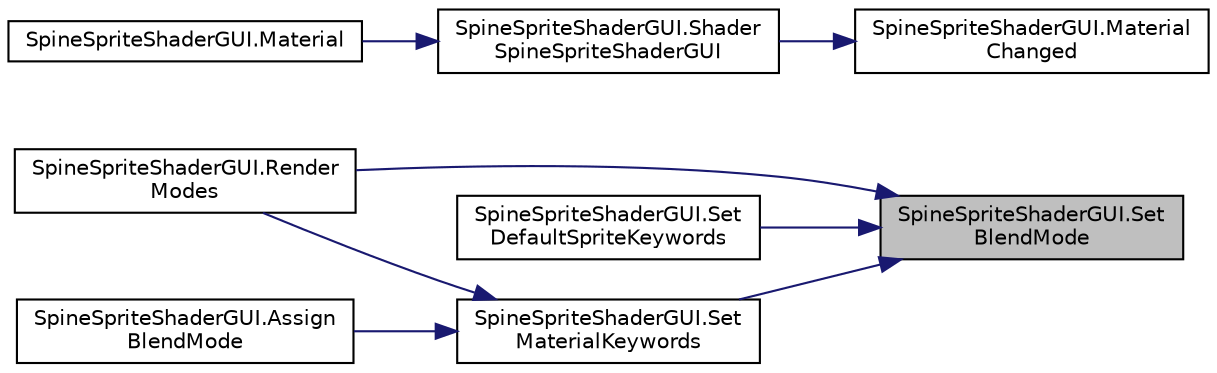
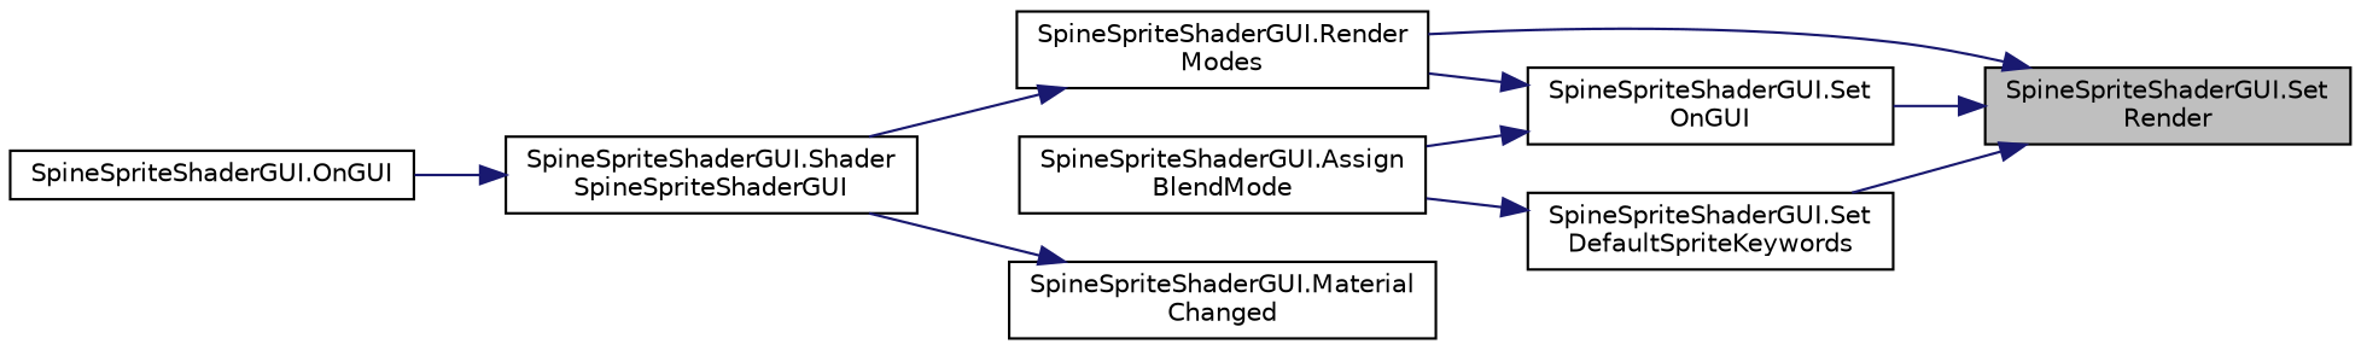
  digraph {
    rankdir=RL
    node [color=black fillcolor=white fontname=Helvetica fontsize=10 shape=record style=filled]
    edge [color=midnightblue dir=back fontname=Helvetica fontsize=10 labelfontname=Helvetica labelfontsize=10 style=solid]
-   n1 [fillcolor=grey75 fontcolor=black height=0.2 label="SpineSpriteShaderGUI.Set\lBlendMode" width=0.4]
+   n1 [fillcolor=grey75 fontcolor=black height=0.2 label="SpineSpriteShaderGUI.Set\lRender" width=0.4]
    n2 [height=0.2 label="SpineSpriteShaderGUI.Render\lModes" width=0.4]
    n3 [height=0.2 label="SpineSpriteShaderGUI.Set\lDefaultSpriteKeywords" width=0.4]
-   n4 [height=0.2 label="SpineSpriteShaderGUI.Set\lMaterialKeywords" width=0.4]
+   n4 [height=0.2 label="SpineSpriteShaderGUI.Set\lOnGUI" width=0.4]
    n5 [height=0.2 label="SpineSpriteShaderGUI.Shader\lSpineSpriteShaderGUI" width=0.4]
    n6 [height=0.2 label="SpineSpriteShaderGUI.Assign\lBlendMode" width=0.4]
-   n7 [height=0.2 label="SpineSpriteShaderGUI.Material" width=0.4]
+   n7 [height=0.2 label="SpineSpriteShaderGUI.OnGUI" width=0.4]
    n8 [height=0.2 label="SpineSpriteShaderGUI.Material\lChanged" width=0.4]
    n1 -> n2
    n1 -> n3
    n1 -> n4
+   n2 -> n5
+   n3 -> n6
    n4 -> n2
    n4 -> n6
    n5 -> n7
    n8 -> n5
  }
